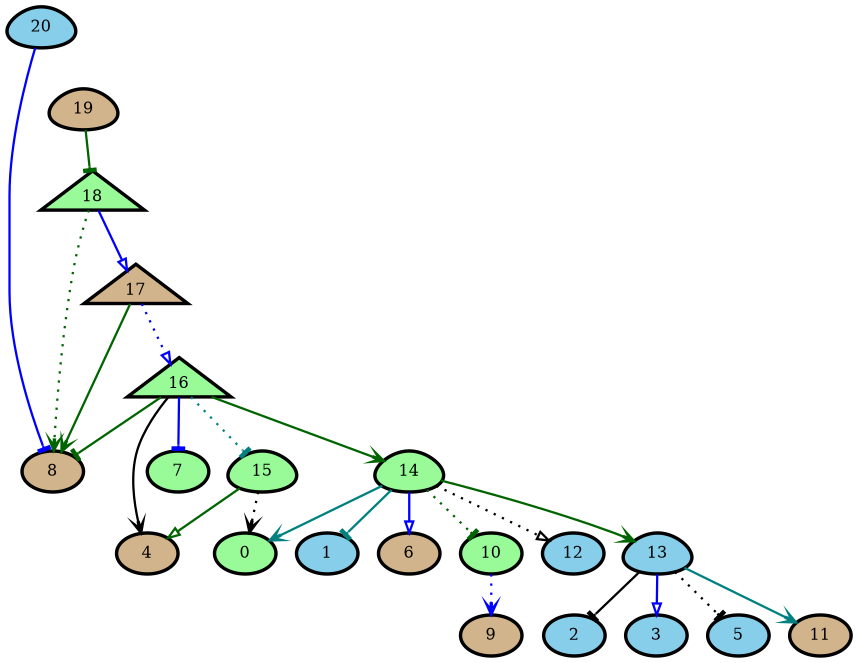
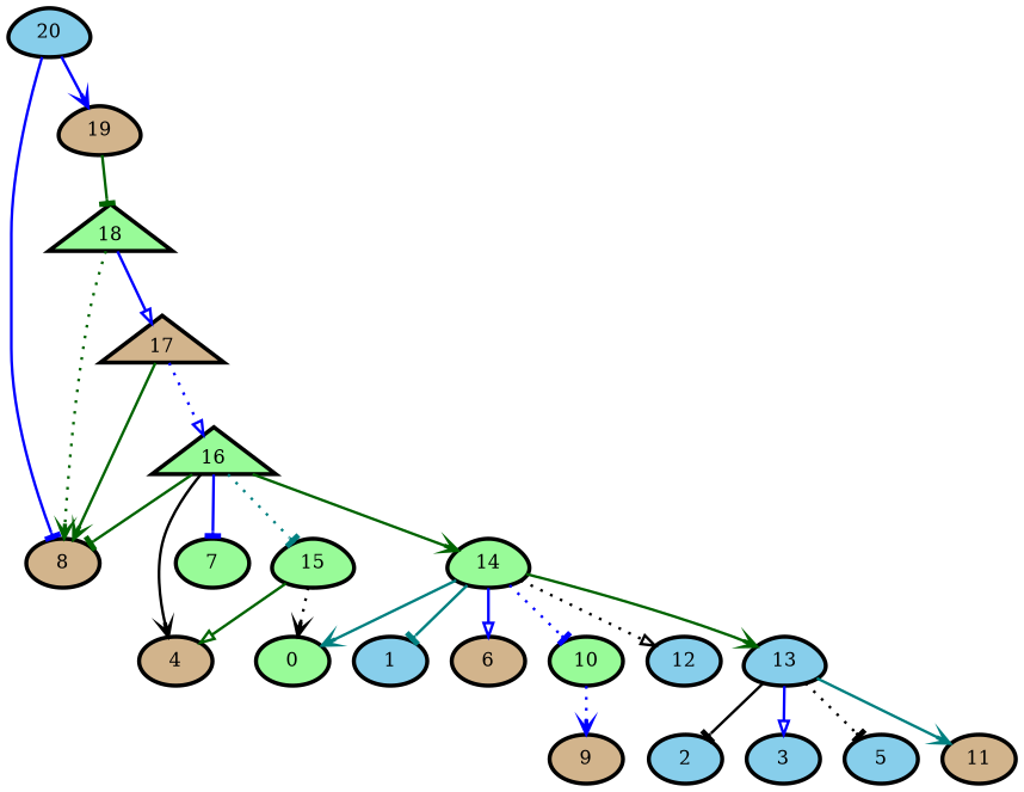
  digraph {
    node [fillcolor=palegreen penwidth=3 style=filled]
    edge [arrowhead=vee color=blue penwidth=2 style=solid]
    n1 [label=0]
    n2 [fillcolor=skyblue label=1]
    n3 [fillcolor=skyblue label=2]
    n4 [fillcolor=skyblue label=3]
    n5 [fillcolor=tan label=4]
    n6 [fillcolor=skyblue label=5]
    n7 [fillcolor=tan label=6]
    n8 [label=7]
    n9 [fillcolor=tan label=8]
    n10 [fillcolor=tan label=9]
    n11 [label=10]
    n12 [fillcolor=tan label=11]
    n13 [fillcolor=skyblue label=12]
    n14 [fillcolor=skyblue label=13 shape=egg]
    n15 [label=14 shape=egg]
    n16 [label=15 shape=egg]
    n17 [fillcolor=tan label=19 shape=egg]
    n18 [label=18 shape=triangle]
    n19 [fillcolor=tan label=17 shape=triangle]
    n20 [label=16 shape=triangle]
    n21 [fillcolor=skyblue label=20 shape=egg]
    n11 -> n10 [style=dotted]
    n14 -> n3 [arrowhead=tee color=black]
    n14 -> n4 [arrowhead=onormal style=bold]
    n14 -> n6 [arrowhead=tee color=black style=dotted]
    n14 -> n12 [color=teal]
    n15 -> n1 [color=teal]
    n15 -> n2 [arrowhead=tee color=teal style=bold]
    n15 -> n7 [arrowhead=onormal]
-   n15 -> n11 [arrowhead=tee color=darkgreen style=dotted]
+   n15 -> n11 [arrowhead=tee style=dotted]
    n15 -> n13 [arrowhead=onormal color=black style=dotted]
    n15 -> n14 [color=darkgreen style=bold]
    n16 -> n1 [color=black style=dotted]
    n16 -> n5 [arrowhead=onormal color=darkgreen]
    n17 -> n18 [arrowhead=tee color=darkgreen]
    n18 -> n9 [color=darkgreen style=dotted]
    n18 -> n19 [arrowhead=onormal]
    n19 -> n9 [color=darkgreen]
    n19 -> n20 [arrowhead=onormal style=dotted]
    n20 -> n5 [color=black style=bold]
    n20 -> n8 [arrowhead=tee]
    n20 -> n9 [arrowhead=tee color=darkgreen]
    n20 -> n15 [color=darkgreen style=bold]
    n20 -> n16 [arrowhead=tee color=teal style=dotted]
    n21 -> n9 [arrowhead=tee]
+   n21 -> n17 [style=bold]
  }
